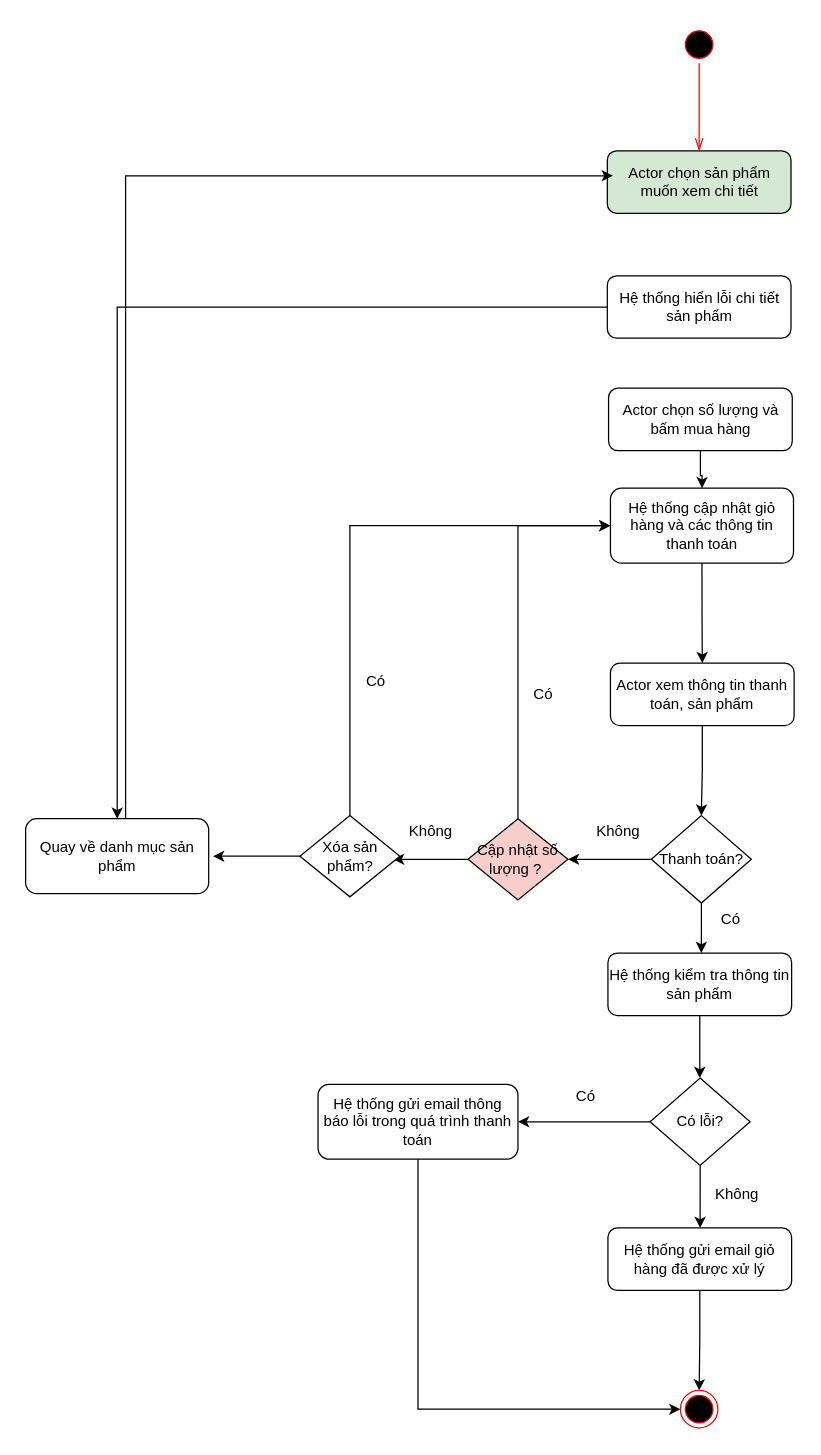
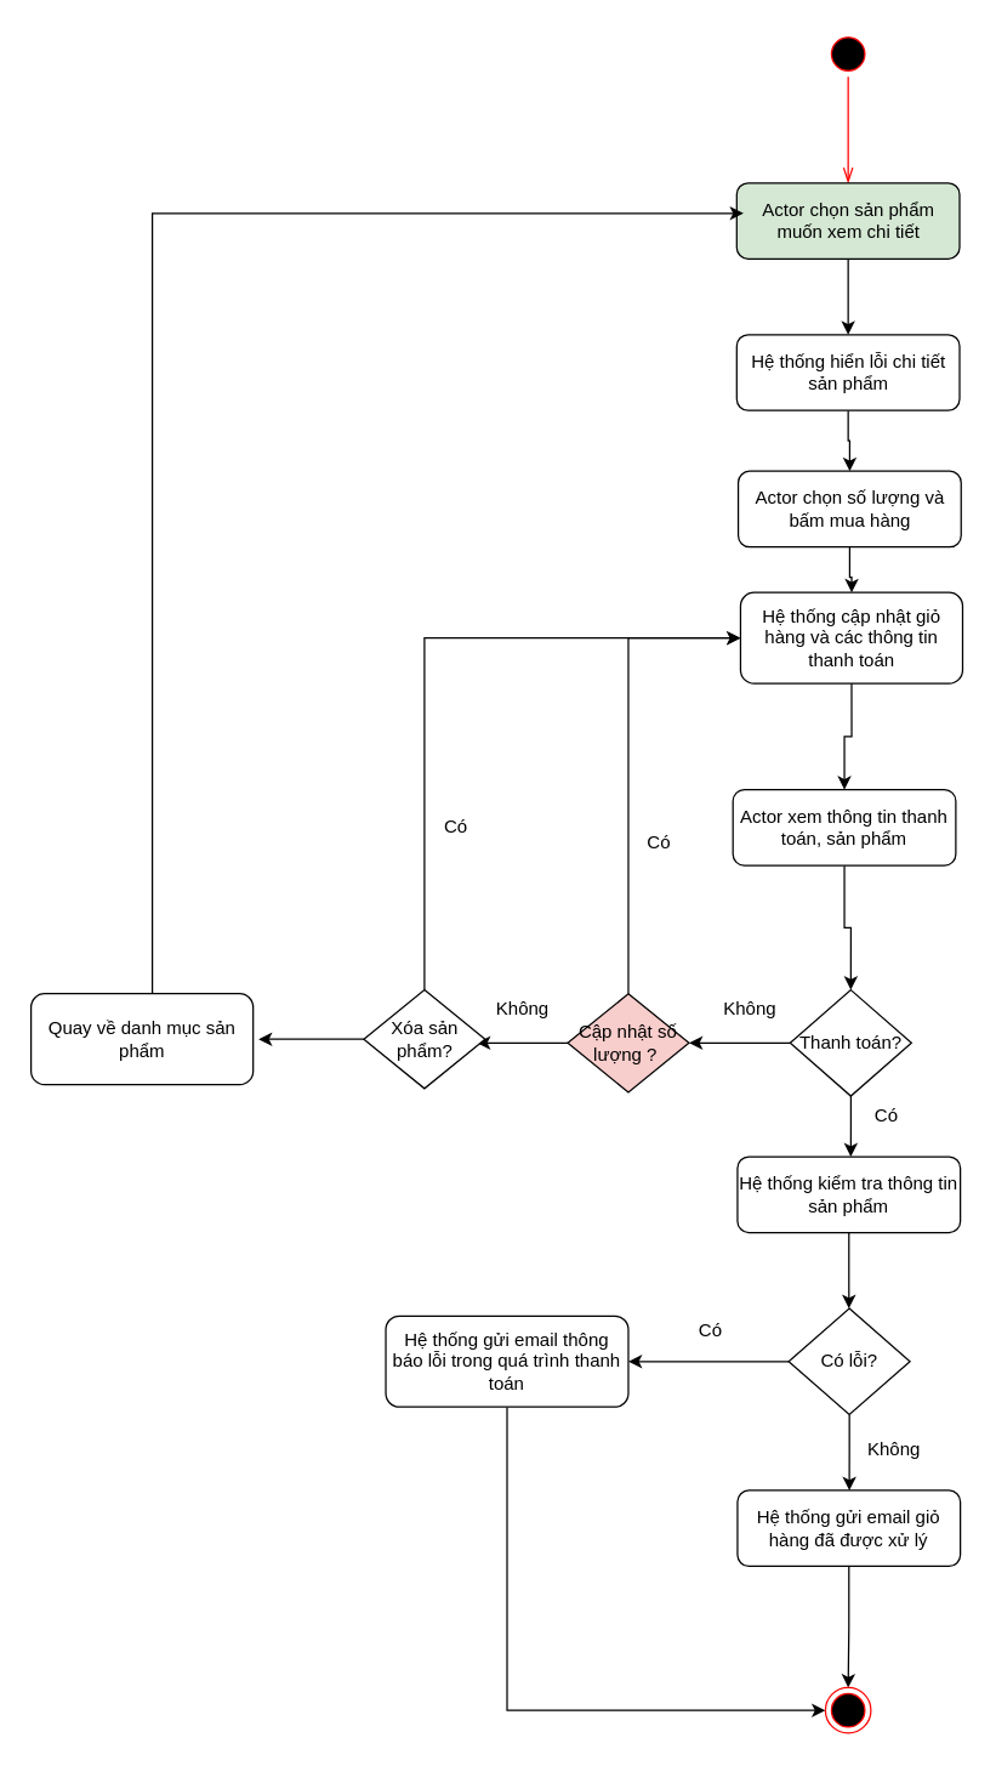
  <mxCell id="0" />
  <mxCell id="1" parent="0" />
  <mxCell id="2" value="" style="ellipse;html=1;shape=startState;fillColor=#000000;strokeColor=#ff0000;" parent="1" vertex="1"><mxGeometry x="544" y="20" width="30" height="30" as="geometry" /></mxCell>
  <mxCell id="3" value="" style="edgeStyle=orthogonalEdgeStyle;html=1;verticalAlign=bottom;endArrow=openThin;endSize=8;strokeColor=#ff0000;rounded=0;endFill=0;entryX=0.5;entryY=0;entryDx=0;entryDy=0;" parent="1" source="2" target="37" edge="1"><mxGeometry relative="1" as="geometry"><mxPoint x="330" y="40" as="targetPoint" /><Array as="points"><mxPoint x="561" y="50" /><mxPoint x="559" y="50" /></Array></mxGeometry></mxCell>
  <mxCell id="4" style="edgeStyle=orthogonalEdgeStyle;rounded=0;orthogonalLoop=1;jettySize=auto;html=1;entryX=0.5;entryY=0;entryDx=0;entryDy=0;" parent="1" source="5" target="6" edge="1"><mxGeometry relative="1" as="geometry" /></mxCell>
  <mxCell id="5" value="Actor chọn số lượng và bấm mua hàng" style="rounded=1;whiteSpace=wrap;html=1;" parent="1" vertex="1"><mxGeometry x="486.5" y="310" width="147" height="50" as="geometry" /></mxCell>
  <mxCell id="6" value="Hệ thống cập nhật giỏ hàng và các thông tin thanh toán" style="rounded=1;whiteSpace=wrap;html=1;" parent="1" vertex="1"><mxGeometry x="488" y="390" width="146.5" height="60" as="geometry" /></mxCell>
  <mxCell id="7" style="edgeStyle=orthogonalEdgeStyle;rounded=0;orthogonalLoop=1;jettySize=auto;html=1;" parent="1" source="9" edge="1"><mxGeometry relative="1" as="geometry"><mxPoint x="454" y="687" as="targetPoint" /></mxGeometry></mxCell>
  <mxCell id="8" style="edgeStyle=orthogonalEdgeStyle;rounded=0;orthogonalLoop=1;jettySize=auto;html=1;" parent="1" source="9" edge="1"><mxGeometry relative="1" as="geometry"><mxPoint x="560.75" y="762" as="targetPoint" /></mxGeometry></mxCell>
  <mxCell id="9" value="Thanh toán?" style="rhombus;whiteSpace=wrap;html=1;" parent="1" vertex="1"><mxGeometry x="520.75" y="652" width="80" height="70" as="geometry" /></mxCell>
  <mxCell id="10" style="edgeStyle=orthogonalEdgeStyle;rounded=0;orthogonalLoop=1;jettySize=auto;html=1;" parent="1" source="12" edge="1"><mxGeometry relative="1" as="geometry"><mxPoint x="314" y="687" as="targetPoint" /></mxGeometry></mxCell>
  <mxCell id="11" style="edgeStyle=orthogonalEdgeStyle;rounded=0;orthogonalLoop=1;jettySize=auto;html=1;entryX=0;entryY=0.5;entryDx=0;entryDy=0;" parent="1" source="12" target="6" edge="1"><mxGeometry relative="1" as="geometry"><Array as="points"><mxPoint x="414.5" y="420" /></Array></mxGeometry></mxCell>
  <mxCell id="12" value="Cập nhật số lượng ?&amp;nbsp;" style="rhombus;whiteSpace=wrap;html=1;fillColor=#f8cecc;" parent="1" vertex="1"><mxGeometry x="374" y="654.5" width="80" height="65" as="geometry" /></mxCell>
  <mxCell id="13" style="edgeStyle=orthogonalEdgeStyle;rounded=0;orthogonalLoop=1;jettySize=auto;html=1;entryX=0;entryY=0.5;entryDx=0;entryDy=0;exitX=0.5;exitY=0;exitDx=0;exitDy=0;" parent="1" source="33" target="6" edge="1"><mxGeometry relative="1" as="geometry"><mxPoint x="279.5" y="610" as="sourcePoint" /><Array as="points"><mxPoint x="280" y="420" /></Array></mxGeometry></mxCell>
  <mxCell id="14" style="edgeStyle=orthogonalEdgeStyle;rounded=0;orthogonalLoop=1;jettySize=auto;html=1;entryX=0.5;entryY=0;entryDx=0;entryDy=0;" parent="1" source="15" target="9" edge="1"><mxGeometry relative="1" as="geometry" /></mxCell>
- <mxCell id="15" value="Actor xem thông tin thanh toán, sản phẩm" style="rounded=1;whiteSpace=wrap;html=1;" parent="1" vertex="1"><mxGeometry x="488" y="530" width="147" height="50" as="geometry" /></mxCell>
+ <mxCell id="15" value="Actor xem thông tin thanh toán, sản phẩm" style="rounded=1;whiteSpace=wrap;html=1;" parent="1" vertex="1"><mxGeometry x="483" y="520" width="147" height="50" as="geometry" /></mxCell>
  <mxCell id="16" style="edgeStyle=orthogonalEdgeStyle;rounded=0;orthogonalLoop=1;jettySize=auto;html=1;" parent="1" source="17" edge="1"><mxGeometry relative="1" as="geometry"><mxPoint x="559.5" y="862" as="targetPoint" /></mxGeometry></mxCell>
  <mxCell id="17" value="Hệ thống kiểm tra thông tin sản phẩm" style="rounded=1;whiteSpace=wrap;html=1;" parent="1" vertex="1"><mxGeometry x="486" y="762" width="147" height="50" as="geometry" /></mxCell>
  <mxCell id="18" style="edgeStyle=orthogonalEdgeStyle;rounded=0;orthogonalLoop=1;jettySize=auto;html=1;" parent="1" source="20" edge="1"><mxGeometry relative="1" as="geometry"><mxPoint x="559.75" y="982" as="targetPoint" /></mxGeometry></mxCell>
  <mxCell id="19" style="edgeStyle=orthogonalEdgeStyle;rounded=0;orthogonalLoop=1;jettySize=auto;html=1;entryX=1;entryY=0.5;entryDx=0;entryDy=0;" parent="1" source="20" target="24" edge="1"><mxGeometry relative="1" as="geometry" /></mxCell>
  <mxCell id="20" value="Có lỗi?" style="rhombus;whiteSpace=wrap;html=1;" parent="1" vertex="1"><mxGeometry x="519.75" y="862" width="80" height="70" as="geometry" /></mxCell>
  <mxCell id="21" style="edgeStyle=orthogonalEdgeStyle;rounded=0;orthogonalLoop=1;jettySize=auto;html=1;" parent="1" source="22" target="25" edge="1"><mxGeometry relative="1" as="geometry" /></mxCell>
  <mxCell id="22" value="Hệ thống gửi email giỏ hàng đã được xử lý" style="rounded=1;whiteSpace=wrap;html=1;" parent="1" vertex="1"><mxGeometry x="486" y="982" width="147" height="50" as="geometry" /></mxCell>
  <mxCell id="23" style="edgeStyle=orthogonalEdgeStyle;rounded=0;orthogonalLoop=1;jettySize=auto;html=1;entryX=0;entryY=0.5;entryDx=0;entryDy=0;" parent="1" source="24" target="25" edge="1"><mxGeometry relative="1" as="geometry"><Array as="points"><mxPoint x="334" y="1127" /></Array></mxGeometry></mxCell>
  <mxCell id="24" value="Hệ thống gửi email thông báo lỗi trong quá trình thanh toán" style="rounded=1;whiteSpace=wrap;html=1;" parent="1" vertex="1"><mxGeometry x="254" y="867" width="160" height="60" as="geometry" /></mxCell>
  <mxCell id="25" value="" style="ellipse;html=1;shape=endState;fillColor=#000000;strokeColor=#ff0000;" parent="1" vertex="1"><mxGeometry x="544" y="1112" width="30" height="30" as="geometry" /></mxCell>
  <mxCell id="26" value="Không" style="text;html=1;align=center;verticalAlign=middle;resizable=0;points=[];autosize=1;strokeColor=none;fillColor=none;" parent="1" vertex="1"><mxGeometry x="464" y="650" width="60" height="30" as="geometry" /></mxCell>
  <mxCell id="27" value="Không" style="text;html=1;align=center;verticalAlign=middle;resizable=0;points=[];autosize=1;strokeColor=none;fillColor=none;" parent="1" vertex="1"><mxGeometry x="314" y="650" width="60" height="30" as="geometry" /></mxCell>
  <mxCell id="28" value="Có" style="text;html=1;align=center;verticalAlign=middle;resizable=0;points=[];autosize=1;strokeColor=none;fillColor=none;" parent="1" vertex="1"><mxGeometry x="414" y="540" width="40" height="30" as="geometry" /></mxCell>
  <mxCell id="29" value="Có" style="text;html=1;align=center;verticalAlign=middle;resizable=0;points=[];autosize=1;strokeColor=none;fillColor=none;" parent="1" vertex="1"><mxGeometry x="564" y="720" width="40" height="30" as="geometry" /></mxCell>
  <mxCell id="30" value="Không" style="text;html=1;align=center;verticalAlign=middle;resizable=0;points=[];autosize=1;strokeColor=none;fillColor=none;" parent="1" vertex="1"><mxGeometry x="559" y="940" width="60" height="30" as="geometry" /></mxCell>
  <mxCell id="31" value="Có" style="text;html=1;align=center;verticalAlign=middle;resizable=0;points=[];autosize=1;strokeColor=none;fillColor=none;" parent="1" vertex="1"><mxGeometry x="447.5" y="862" width="40" height="30" as="geometry" /></mxCell>
  <mxCell id="32" style="edgeStyle=orthogonalEdgeStyle;rounded=0;orthogonalLoop=1;jettySize=auto;html=1;" parent="1" source="33" edge="1"><mxGeometry relative="1" as="geometry"><mxPoint x="170" y="684.5" as="targetPoint" /></mxGeometry></mxCell>
  <mxCell id="33" value="Xóa sản phẩm?" style="rhombus;whiteSpace=wrap;html=1;" parent="1" vertex="1"><mxGeometry x="239.5" y="652" width="80" height="65" as="geometry" /></mxCell>
  <mxCell id="34" style="edgeStyle=orthogonalEdgeStyle;rounded=0;orthogonalLoop=1;jettySize=auto;html=1;entryX=0.5;entryY=0;entryDx=0;entryDy=0;exitX=0.5;exitY=1;exitDx=0;exitDy=0;" parent="1" source="6" target="15" edge="1"><mxGeometry relative="1" as="geometry"><mxPoint x="561.231" y="559.983" as="sourcePoint" /></mxGeometry></mxCell>
  <mxCell id="35" value="Có" style="text;html=1;align=center;verticalAlign=middle;resizable=0;points=[];autosize=1;strokeColor=none;fillColor=none;" parent="1" vertex="1"><mxGeometry x="280" y="530" width="40" height="30" as="geometry" /></mxCell>
+ <mxCell id="36" style="edgeStyle=orthogonalEdgeStyle;rounded=0;orthogonalLoop=1;jettySize=auto;html=1;entryX=0.5;entryY=0;entryDx=0;entryDy=0;" parent="1" source="37" target="39" edge="1"><mxGeometry relative="1" as="geometry" /></mxCell>
  <mxCell id="37" value="Actor chọn sản phẩm muốn xem chi tiết" style="rounded=1;whiteSpace=wrap;html=1;fillColor=#d5e8d4;" parent="1" vertex="1"><mxGeometry x="485.5" y="120" width="147" height="50" as="geometry" /></mxCell>
- <mxCell id="38" style="edgeStyle=orthogonalEdgeStyle;rounded=0;orthogonalLoop=1;jettySize=auto;html=1;" parent="1" source="39" target="41" edge="1"><mxGeometry relative="1" as="geometry" /></mxCell>
+ <mxCell id="38" style="edgeStyle=orthogonalEdgeStyle;rounded=0;orthogonalLoop=1;jettySize=auto;html=1;entryX=0.5;entryY=0;entryDx=0;entryDy=0;" parent="1" source="39" target="5" edge="1"><mxGeometry relative="1" as="geometry" /></mxCell>
  <mxCell id="39" value="Hệ thống hiển lỗi chi tiết sản phẩm" style="rounded=1;whiteSpace=wrap;html=1;" parent="1" vertex="1"><mxGeometry x="485.5" y="220" width="147" height="50" as="geometry" /></mxCell>
  <mxCell id="40" style="edgeStyle=orthogonalEdgeStyle;rounded=0;orthogonalLoop=1;jettySize=auto;html=1;" parent="1" source="41" edge="1"><mxGeometry relative="1" as="geometry"><mxPoint x="490" y="140" as="targetPoint" /><Array as="points"><mxPoint x="100" y="140" /><mxPoint x="486" y="140" /></Array></mxGeometry></mxCell>
  <mxCell id="41" value="Quay về danh mục sản phẩm" style="rounded=1;whiteSpace=wrap;html=1;" parent="1" vertex="1"><mxGeometry x="20" y="654.5" width="146.5" height="60" as="geometry" /></mxCell>
